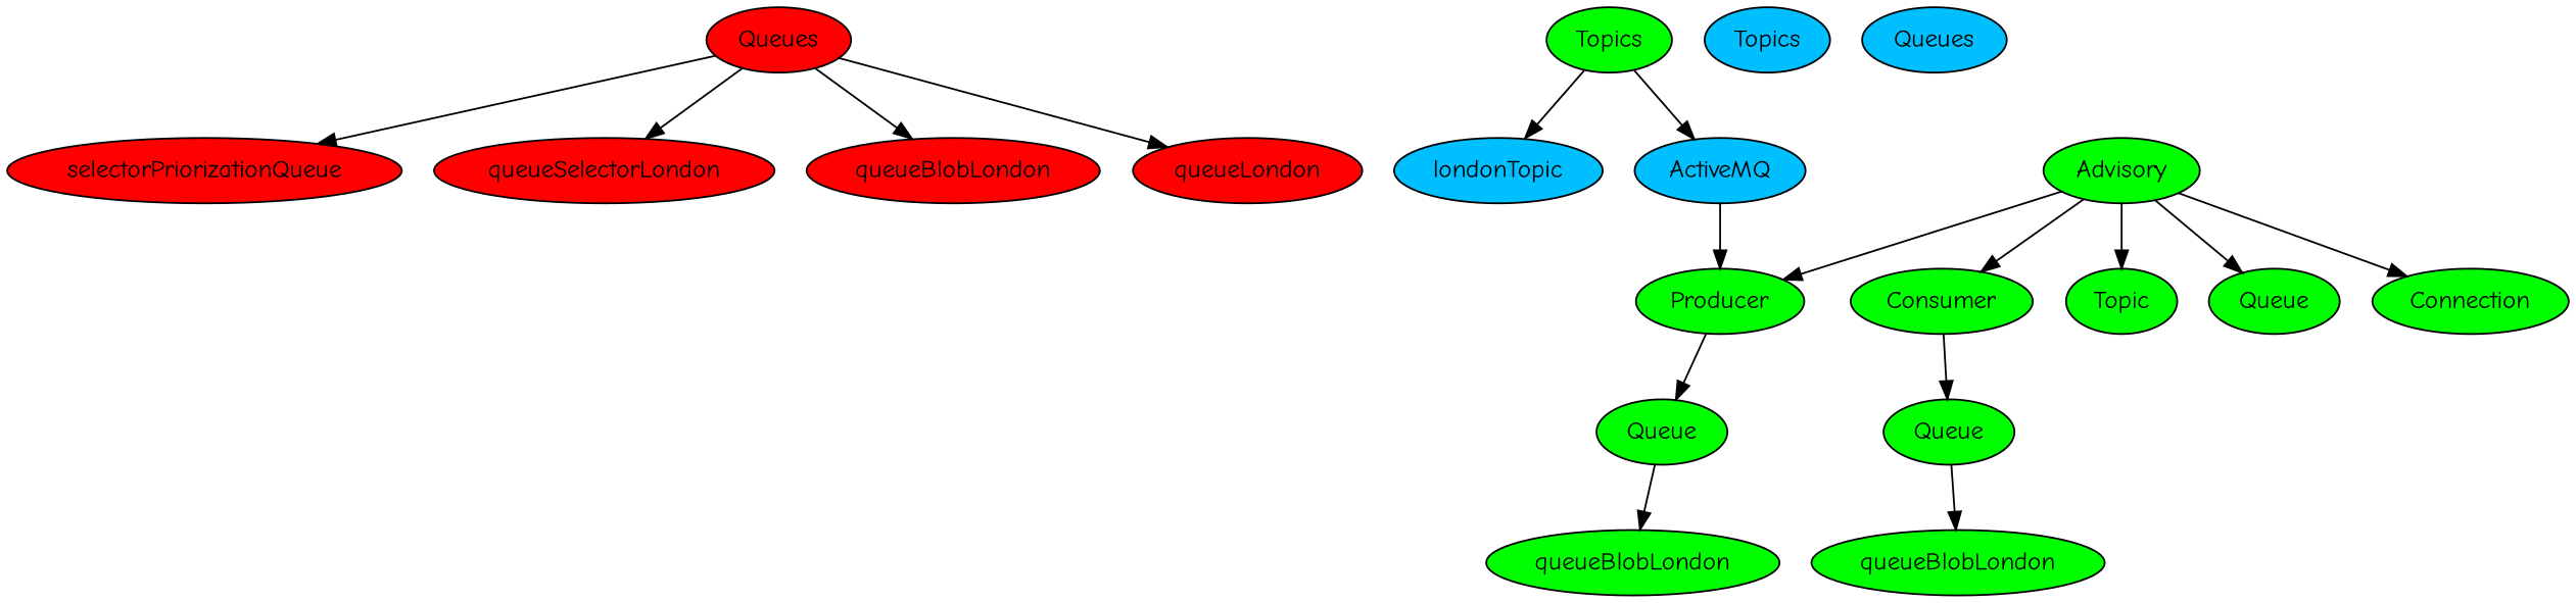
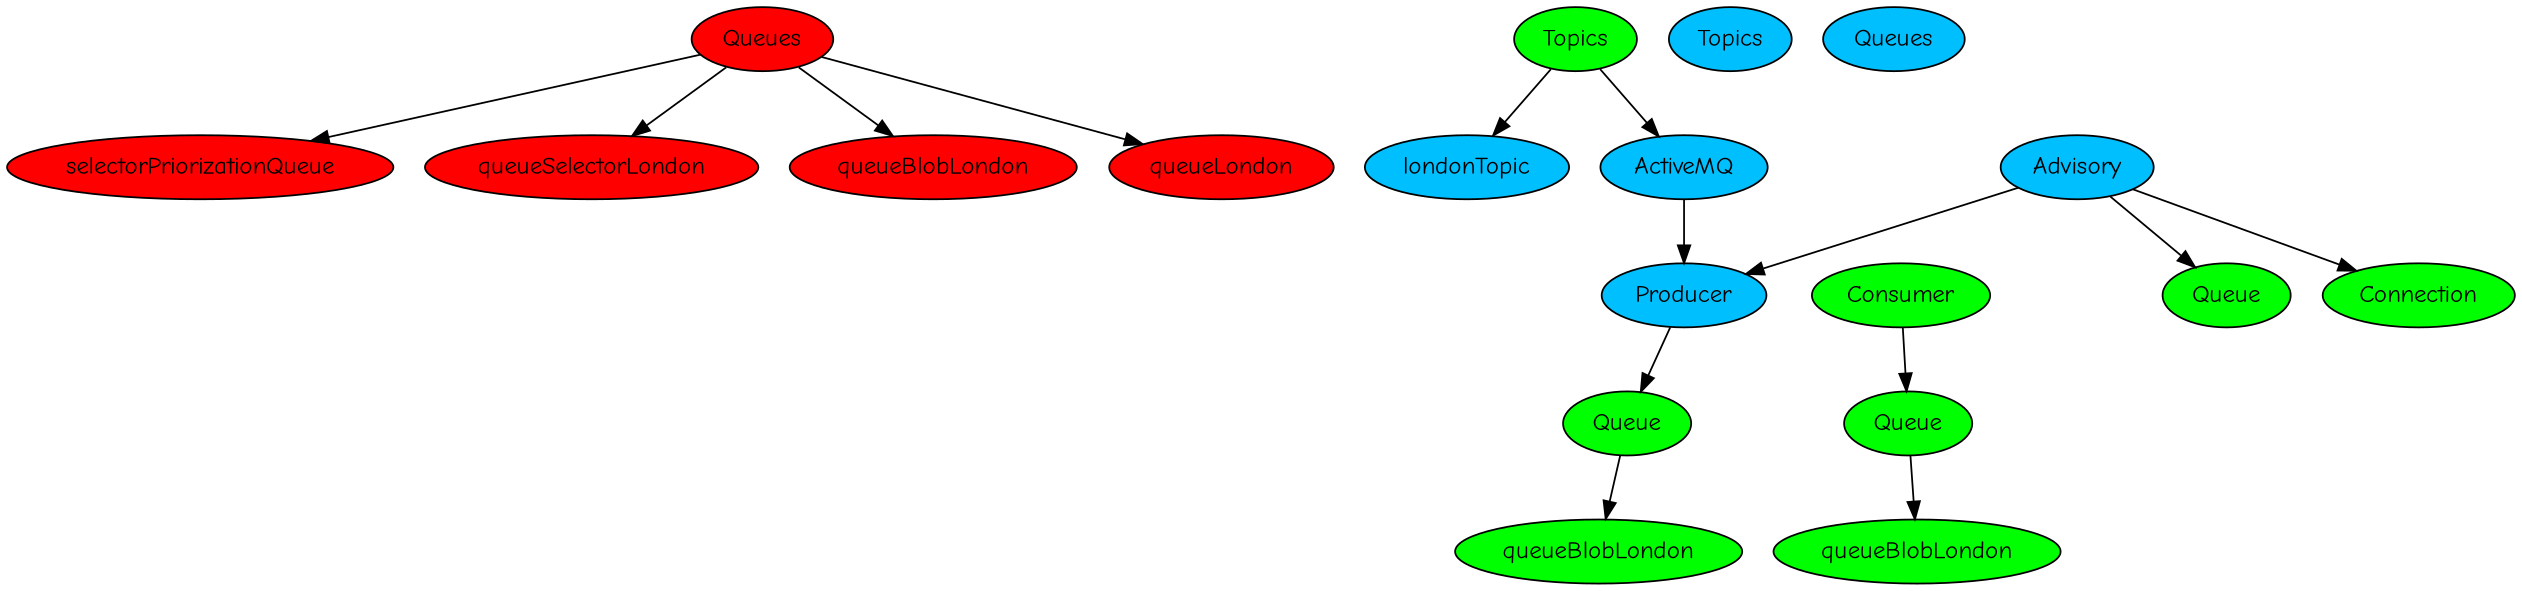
  digraph {
    fontname="Comic Neue"
    node [fillcolor=green fontname="Comic Neue" style="rounded,filled"]
    edge [fontname="Comic Neue"]
    n1 [fillcolor=red label=Queues]
    n2 [fillcolor=red label=selectorPriorizationQueue]
    n3 [fillcolor=red label=queueSelectorLondon]
    n4 [fillcolor=red label=queueBlobLondon]
    n5 [fillcolor=red label=queueLondon]
    n6 [label=Topics]
    n7 [fillcolor=deepskyblue label=londonTopic]
    n8 [fillcolor=deepskyblue label=ActiveMQ]
-   n9 [label=Advisory]
+   n9 [fillcolor=deepskyblue label=Advisory]
    n10 [label=Consumer]
-   n11 [label=Topic]
-   n12 [label=Producer]
+   n12 [fillcolor=deepskyblue label=Producer]
    n13 [label=Queue]
    n14 [label=Connection]
    n15 [label=Queue]
    n16 [label=queueBlobLondon]
    n17 [label=Queue]
    n18 [label=queueBlobLondon]
    n19 [fillcolor=deepskyblue label=Topics]
    n20 [fillcolor=deepskyblue label=Queues]
    subgraph sub_1 {
      label=Queues
      n1
      n2
      n3
      n4
      n5
    }
    subgraph sub_2 {
      label=Topics
      n6
      n7
      n8
      n9
      n10
-     n11
      n12
      n13
      n14
      n15
      n16
      n17
      n18
    }
    n1 -> n2
    n1 -> n3
    n1 -> n4
    n1 -> n5
    n6 -> n7
    n6 -> n8
    n8 -> n12
-   n9 -> n10
-   n9 -> n11
    n9 -> n12
    n9 -> n13
    n9 -> n14
    n10 -> n15
    n12 -> n17
    n15 -> n16
    n17 -> n18
  }
